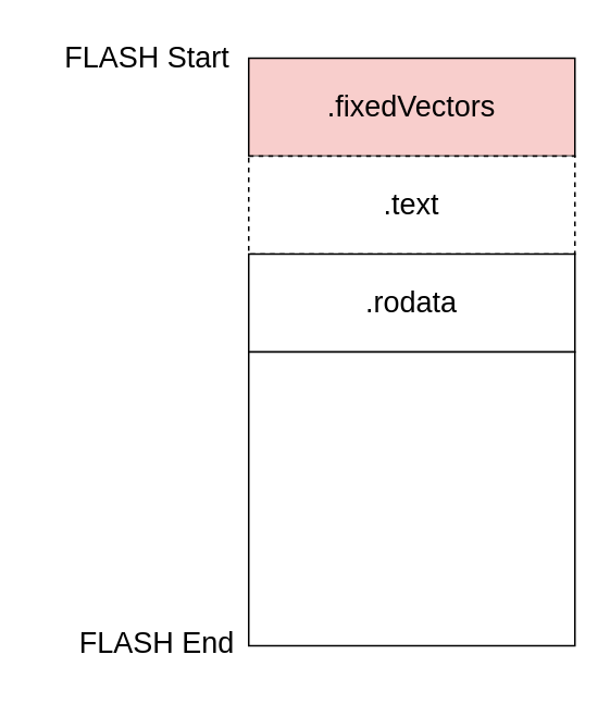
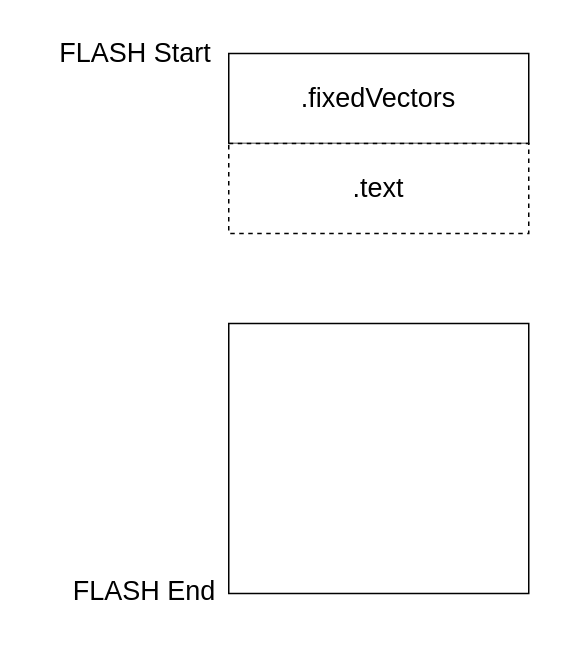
  <mxCell id="0" />
  <mxCell id="1" parent="0" />
- <mxCell id="2" value="&lt;font style=&quot;font-size: 18px;&quot;&gt;.fixedVectors&lt;/font&gt;" style="rounded=0;whiteSpace=wrap;html=1;fillColor=#f8cecc;" vertex="1" parent="1"><mxGeometry x="152" y="35" width="200" height="60" as="geometry" /></mxCell>
+ <mxCell id="2" value="&lt;font style=&quot;font-size: 18px;&quot;&gt;.fixedVectors&lt;/font&gt;" style="rounded=0;whiteSpace=wrap;html=1;" vertex="1" parent="1"><mxGeometry x="152" y="35" width="200" height="60" as="geometry" /></mxCell>
  <mxCell id="3" value="&lt;font style=&quot;font-size: 18px;&quot;&gt;.text&lt;/font&gt;" style="rounded=0;whiteSpace=wrap;html=1;dashed=1;" vertex="1" parent="1"><mxGeometry x="152" y="95" width="200" height="60" as="geometry" /></mxCell>
- <mxCell id="4" value="&lt;font style=&quot;font-size: 18px;&quot;&gt;.rodata&lt;/font&gt;" style="rounded=0;whiteSpace=wrap;html=1;" vertex="1" parent="1"><mxGeometry x="152" y="155" width="200" height="60" as="geometry" /></mxCell>
  <mxCell id="5" value="" style="rounded=0;whiteSpace=wrap;html=1;" vertex="1" parent="1"><mxGeometry x="152" y="215" width="200" height="180" as="geometry" /></mxCell>
  <mxCell id="6" value="FLASH Start" style="text;html=1;strokeColor=none;fillColor=none;align=center;verticalAlign=middle;whiteSpace=wrap;rounded=0;fontSize=18;" vertex="1" parent="1"><mxGeometry x="20" y="20" width="140" height="30" as="geometry" /></mxCell>
  <mxCell id="7" value="FLASH End" style="text;html=1;strokeColor=none;fillColor=none;align=center;verticalAlign=middle;whiteSpace=wrap;rounded=0;fontSize=18;" vertex="1" parent="1"><mxGeometry x="26" y="379" width="140" height="30" as="geometry" /></mxCell>
